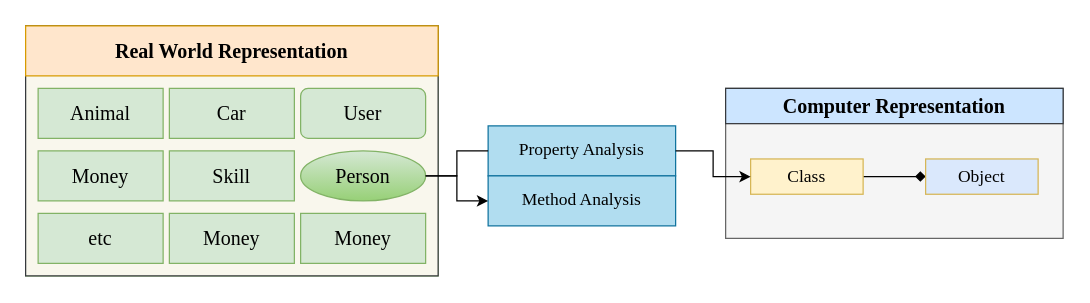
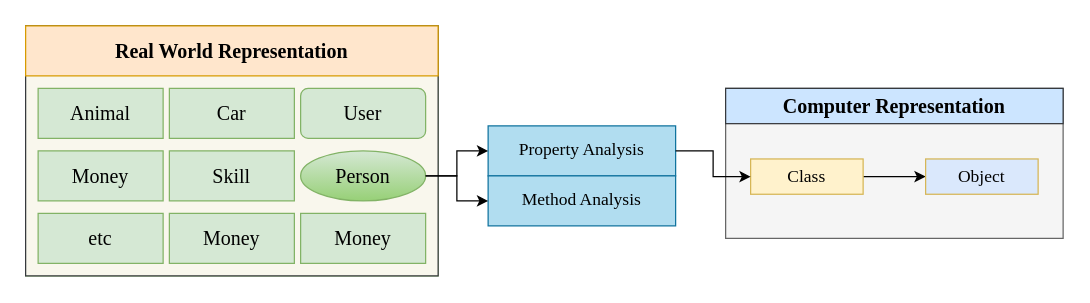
  <mxCell id="0" />
  <mxCell id="1" parent="0" />
  <mxCell id="2" value="" style="group" vertex="1" connectable="0" parent="1"><mxGeometry x="580" y="70" width="270" height="120" as="geometry" /></mxCell>
  <mxCell id="3" value="" style="rounded=0;whiteSpace=wrap;html=1;fillColor=#f5f5f5;strokeColor=#666666;fontColor=#333333;" vertex="1" parent="2"><mxGeometry width="270" height="120" as="geometry" /></mxCell>
  <mxCell id="4" value="&lt;font style=&quot;font-size: 16px&quot; face=&quot;Verdana&quot;&gt;&lt;b&gt;Computer Representation&lt;/b&gt;&lt;/font&gt;" style="rounded=0;whiteSpace=wrap;html=1;fillColor=#cce5ff;strokeColor=#36393d;" vertex="1" parent="2"><mxGeometry width="270" height="28.235" as="geometry" /></mxCell>
- <mxCell id="5" value="" style="edgeStyle=orthogonalEdgeStyle;rounded=0;orthogonalLoop=1;jettySize=auto;html=1;fontFamily=Verdana;fontSize=14;endArrow=diamond;" edge="1" parent="2" source="6" target="7"><mxGeometry relative="1" as="geometry" /></mxCell>
+ <mxCell id="5" value="" style="edgeStyle=orthogonalEdgeStyle;rounded=0;orthogonalLoop=1;jettySize=auto;html=1;fontFamily=Verdana;fontSize=14;" edge="1" parent="2" source="6" target="7"><mxGeometry relative="1" as="geometry" /></mxCell>
  <mxCell id="6" value="Class" style="rounded=0;whiteSpace=wrap;html=1;fontFamily=Verdana;fontSize=14;fillColor=#fff2cc;strokeColor=#d6b656;" vertex="1" parent="2"><mxGeometry x="20" y="56.471" width="90" height="28.235" as="geometry" /></mxCell>
  <mxCell id="7" value="Object" style="rounded=0;whiteSpace=wrap;html=1;fontFamily=Verdana;fontSize=14;fillColor=#dae8fc;strokeColor=#d6b656;" vertex="1" parent="2"><mxGeometry x="160" y="56.471" width="90" height="28.235" as="geometry" /></mxCell>
  <mxCell id="8" value="" style="group;gradientColor=#97d077;fillColor=#d5e8d4;strokeColor=#82b366;" vertex="1" connectable="0" parent="1"><mxGeometry x="20" y="20" width="330" height="200" as="geometry" /></mxCell>
  <mxCell id="9" value="" style="group" vertex="1" connectable="0" parent="1"><mxGeometry x="390" y="100" width="150" height="80" as="geometry" /></mxCell>
  <mxCell id="10" value="Property Analysis" style="rounded=0;whiteSpace=wrap;html=1;fillColor=#b1ddf0;strokeColor=#10739e;fontSize=14;fontFamily=Verdana;" vertex="1" parent="9"><mxGeometry width="150" height="40" as="geometry" /></mxCell>
  <mxCell id="11" value="Method Analysis" style="rounded=0;whiteSpace=wrap;html=1;fillColor=#b1ddf0;strokeColor=#10739e;fontSize=14;fontFamily=Verdana;" vertex="1" parent="9"><mxGeometry y="40" width="150" height="40" as="geometry" /></mxCell>
  <mxCell id="12" style="edgeStyle=orthogonalEdgeStyle;rounded=0;orthogonalLoop=1;jettySize=auto;html=1;exitX=1;exitY=0.5;exitDx=0;exitDy=0;fontFamily=Verdana;fontSize=14;" edge="1" parent="1" source="10" target="6"><mxGeometry relative="1" as="geometry" /></mxCell>
  <mxCell id="13" value="" style="rounded=0;whiteSpace=wrap;html=1;fillColor=#f9f7ed;strokeColor=#36393d;" vertex="1" parent="1"><mxGeometry x="20" y="20" width="330" height="200" as="geometry" /></mxCell>
  <mxCell id="14" value="&lt;font style=&quot;font-size: 16px&quot; face=&quot;Verdana&quot;&gt;&lt;b&gt;Real World Representation&lt;/b&gt;&lt;/font&gt;" style="rounded=0;whiteSpace=wrap;html=1;fillColor=#ffe6cc;strokeColor=#d79b00;" vertex="1" parent="1"><mxGeometry x="20" y="20" width="330" height="40" as="geometry" /></mxCell>
  <mxCell id="15" value="&lt;font face=&quot;Verdana&quot; style=&quot;font-size: 16px&quot;&gt;User&lt;/font&gt;" style="whiteSpace=wrap;html=1;fillColor=#d5e8d4;strokeColor=#82b366;rounded=1;" vertex="1" parent="1"><mxGeometry x="240" y="70" width="100" height="40" as="geometry" /></mxCell>
  <mxCell id="16" value="&lt;font face=&quot;Verdana&quot; style=&quot;font-size: 16px&quot;&gt;Car&lt;/font&gt;" style="rounded=0;whiteSpace=wrap;html=1;fillColor=#d5e8d4;strokeColor=#82b366;" vertex="1" parent="1"><mxGeometry x="135" y="70" width="100" height="40" as="geometry" /></mxCell>
  <mxCell id="17" value="&lt;font face=&quot;Verdana&quot; style=&quot;font-size: 16px&quot;&gt;Animal&lt;/font&gt;" style="rounded=0;whiteSpace=wrap;html=1;fillColor=#d5e8d4;strokeColor=#82b366;" vertex="1" parent="1"><mxGeometry x="30" y="70" width="100" height="40" as="geometry" /></mxCell>
  <mxCell id="18" value="&lt;font face=&quot;Verdana&quot; style=&quot;font-size: 16px&quot;&gt;Money&lt;/font&gt;" style="rounded=0;whiteSpace=wrap;html=1;fillColor=#d5e8d4;strokeColor=#82b366;" vertex="1" parent="1"><mxGeometry x="30" y="120" width="100" height="40" as="geometry" /></mxCell>
  <mxCell id="19" value="&lt;font face=&quot;Verdana&quot; style=&quot;font-size: 16px&quot;&gt;Skill&lt;/font&gt;" style="rounded=0;whiteSpace=wrap;html=1;fillColor=#d5e8d4;strokeColor=#82b366;" vertex="1" parent="1"><mxGeometry x="135" y="120" width="100" height="40" as="geometry" /></mxCell>
  <mxCell id="20" value="&lt;span style=&quot;font-family: &amp;#34;verdana&amp;#34; ; font-size: 16px&quot;&gt;Person&lt;/span&gt;" style="ellipse;whiteSpace=wrap;html=1;fillColor=#d5e8d4;strokeColor=#82b366;gradientColor=#97d077;" vertex="1" parent="1"><mxGeometry x="240" y="120" width="100" height="40" as="geometry" /></mxCell>
  <mxCell id="21" value="&lt;font face=&quot;Verdana&quot; style=&quot;font-size: 16px&quot;&gt;etc&lt;/font&gt;" style="rounded=0;whiteSpace=wrap;html=1;fillColor=#d5e8d4;strokeColor=#82b366;" vertex="1" parent="1"><mxGeometry x="30" y="170" width="100" height="40" as="geometry" /></mxCell>
  <mxCell id="22" value="&lt;font face=&quot;Verdana&quot; style=&quot;font-size: 16px&quot;&gt;Money&lt;/font&gt;" style="rounded=0;whiteSpace=wrap;html=1;fillColor=#d5e8d4;strokeColor=#82b366;" vertex="1" parent="1"><mxGeometry x="135" y="170" width="100" height="40" as="geometry" /></mxCell>
  <mxCell id="23" value="&lt;font face=&quot;Verdana&quot; style=&quot;font-size: 16px&quot;&gt;Money&lt;/font&gt;" style="rounded=0;whiteSpace=wrap;html=1;fillColor=#d5e8d4;strokeColor=#82b366;" vertex="1" parent="1"><mxGeometry x="240" y="170" width="100" height="40" as="geometry" /></mxCell>
  <mxCell id="24" style="edgeStyle=orthogonalEdgeStyle;rounded=0;orthogonalLoop=1;jettySize=auto;html=1;exitX=1;exitY=0.5;exitDx=0;exitDy=0;fontFamily=Verdana;fontSize=14;" edge="1" parent="1" source="20" target="11"><mxGeometry relative="1" as="geometry" /></mxCell>
- <mxCell id="25" style="edgeStyle=orthogonalEdgeStyle;rounded=0;orthogonalLoop=1;jettySize=auto;html=1;exitX=1;exitY=0.5;exitDx=0;exitDy=0;fontFamily=Verdana;fontSize=14;endArrow=none;" edge="1" parent="1" source="20" target="10"><mxGeometry relative="1" as="geometry" /></mxCell>
+ <mxCell id="25" style="edgeStyle=orthogonalEdgeStyle;rounded=0;orthogonalLoop=1;jettySize=auto;html=1;exitX=1;exitY=0.5;exitDx=0;exitDy=0;fontFamily=Verdana;fontSize=14;" edge="1" parent="1" source="20" target="10"><mxGeometry relative="1" as="geometry" /></mxCell>
